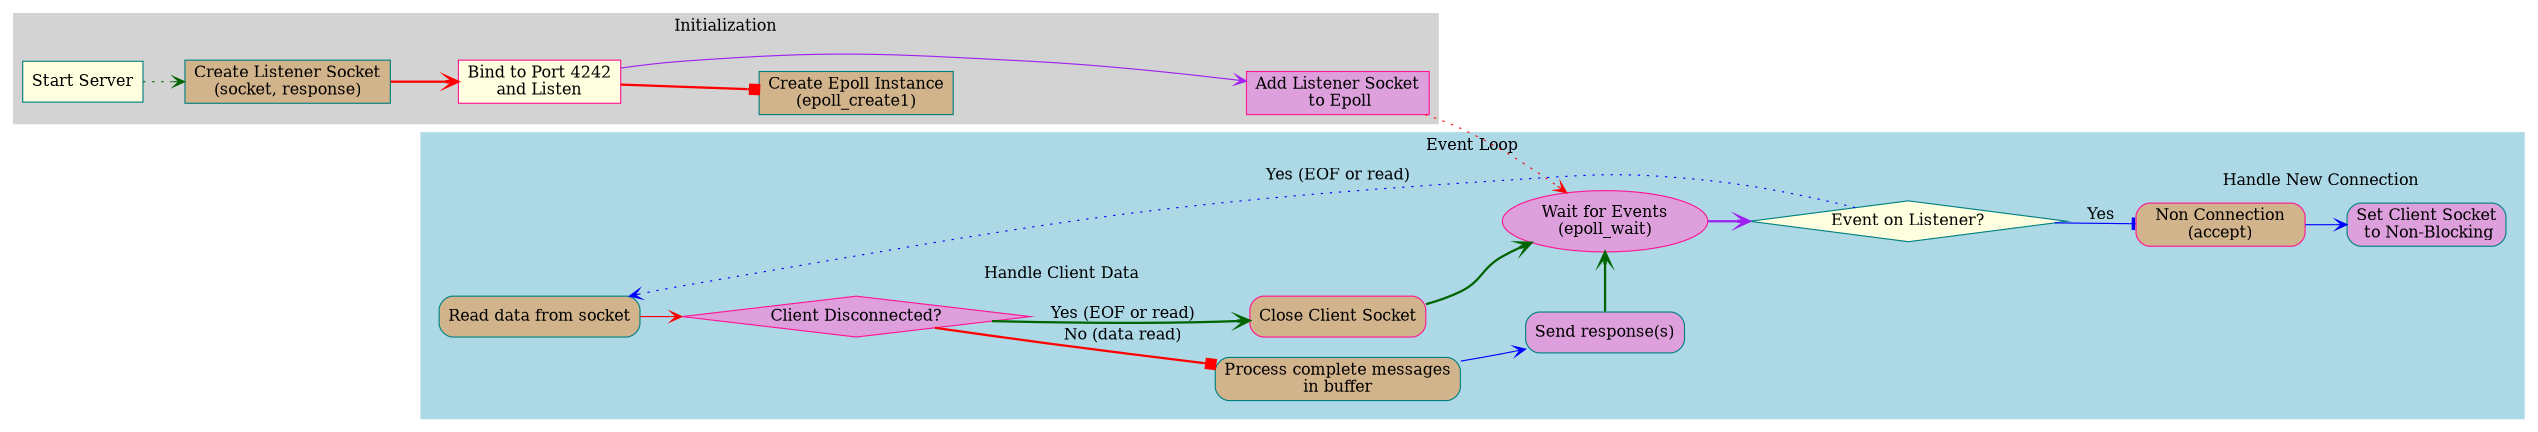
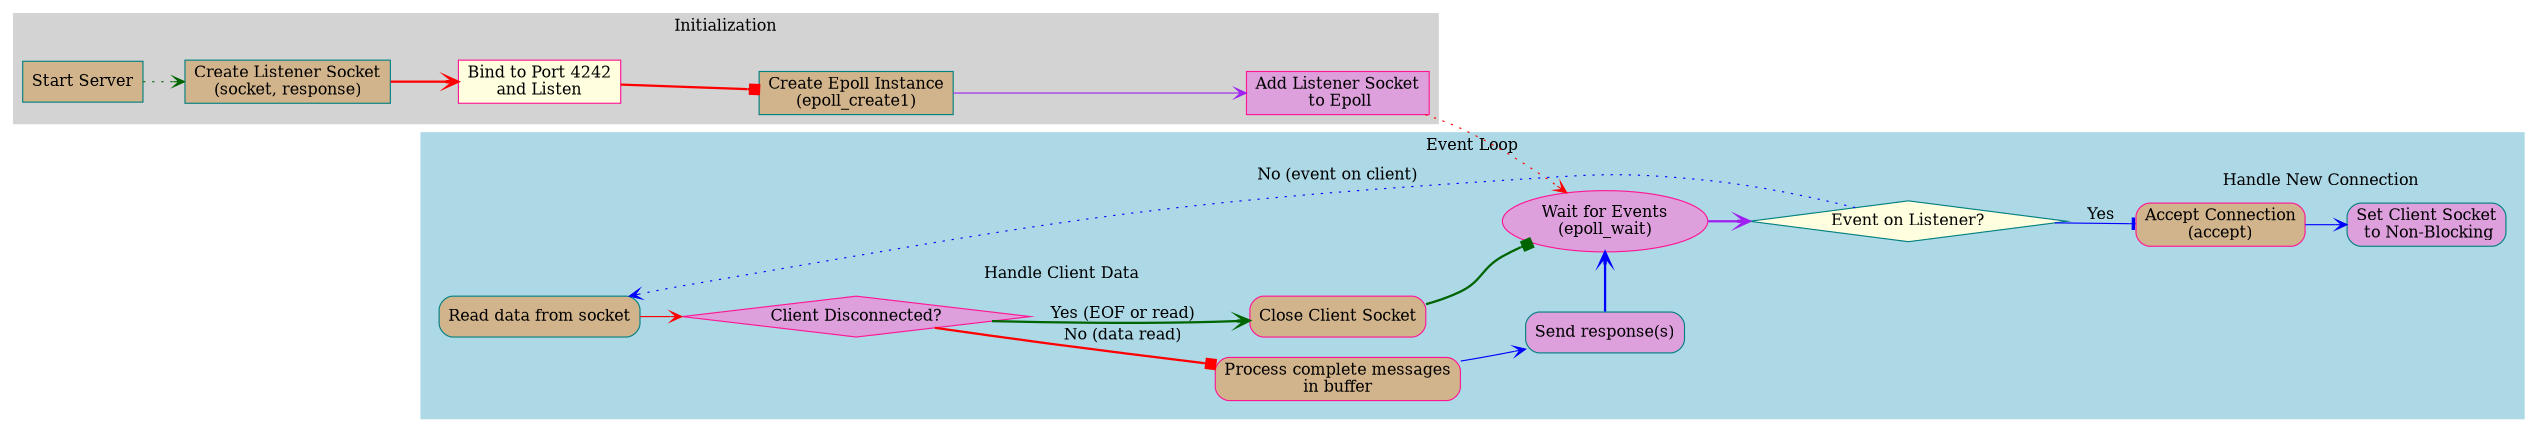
  digraph {
    rankdir=LR
    node [color=teal fillcolor=tan shape=box style=filled]
    edge [arrowhead=vee color=red style=bold]
-   n1 [fillcolor=lightyellow label="Start Server"]
+   n1 [label="Start Server"]
    n2 [label="Create Listener Socket\n(socket, response)"]
    n3 [color=deeppink fillcolor=lightyellow label="Bind to Port 4242\nand Listen"]
    n4 [label="Create Epoll Instance\n(epoll_create1)"]
    n5 [color=deeppink fillcolor=plum label="Add Listener Socket\n to Epoll"]
-   n6 [color=deeppink label="Non Connection\n(accept)" style="rounded,filled"]
+   n6 [color=deeppink label="Accept Connection\n(accept)" style="rounded,filled"]
    n7 [fillcolor=plum label="Set Client Socket\n to Non-Blocking" style="rounded,filled"]
    n8 [label="Read data from socket" style="rounded,filled"]
    n9 [color=deeppink fillcolor=plum label="Client Disconnected?" shape=diamond]
-   n10 [label="Process complete messages\nin buffer" style="rounded,filled"]
+   n10 [color=deeppink label="Process complete messages\nin buffer" style="rounded,filled"]
    n11 [fillcolor=plum label="Send response(s)" style="rounded,filled"]
    n12 [color=deeppink label="Close Client Socket" style="rounded,filled"]
    n13 [color=deeppink fillcolor=plum label="Wait for Events\n(epoll_wait)" shape=ellipse]
    n14 [fillcolor=lightyellow label="Event on Listener?" shape=diamond]
    subgraph cluster_1 {
      color=lightgrey
      label=Initialization
      style=filled
      n1
      n2
      n3
      n4
      n5
    }
    subgraph cluster_2 {
      color=lightblue
      label="Event Loop"
      style=filled
      n13
      n14
      subgraph cluster_3 {
        color=lightblue
        label="Handle New Connection"
        style=filled
        n6
        n7
      }
      subgraph cluster_4 {
        color=lightblue
        label="Handle Client Data"
        style=filled
        n8
        n9
        n10
        n11
        n12
      }
    }
    n1 -> n2 [color=darkgreen style=dotted]
    n2 -> n3
    n3 -> n4 [arrowhead=box]
-   n3 -> n5 [color=purple style=solid]
+   n4 -> n5 [color=purple style=solid]
    n5 -> n13 [style=dotted]
    n6 -> n7 [color=blue style=solid]
    n8 -> n9 [style=solid]
    n9 -> n10 [arrowhead=box label="No (data read)"]
    n9 -> n12 [color=darkgreen label="Yes (EOF or read)"]
    n10 -> n11 [color=blue style=solid]
-   n11 -> n13 [color=darkgreen]
-   n12 -> n13 [color=darkgreen]
+   n11 -> n13 [color=blue]
+   n12 -> n13 [arrowhead=box color=darkgreen]
    n13 -> n14 [color=purple]
    n14 -> n6 [arrowhead=tee color=blue label=Yes style=solid]
-   n14 -> n8 [color=blue label="Yes (EOF or read)" style=dotted]
+   n14 -> n8 [color=blue label="No (event on client)" style=dotted]
  }
